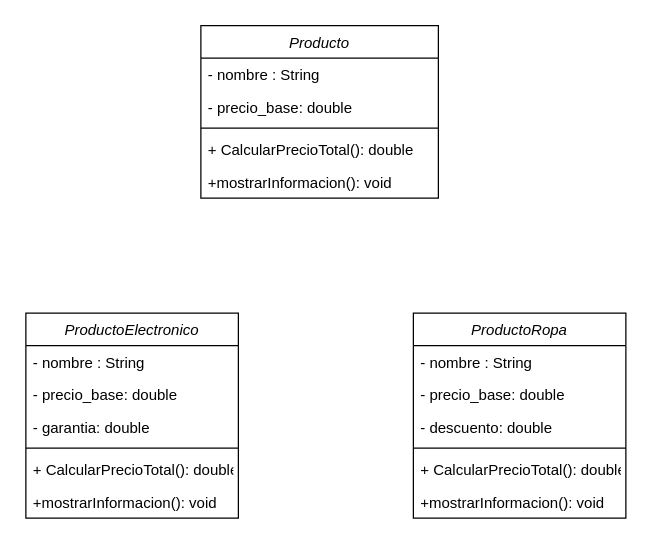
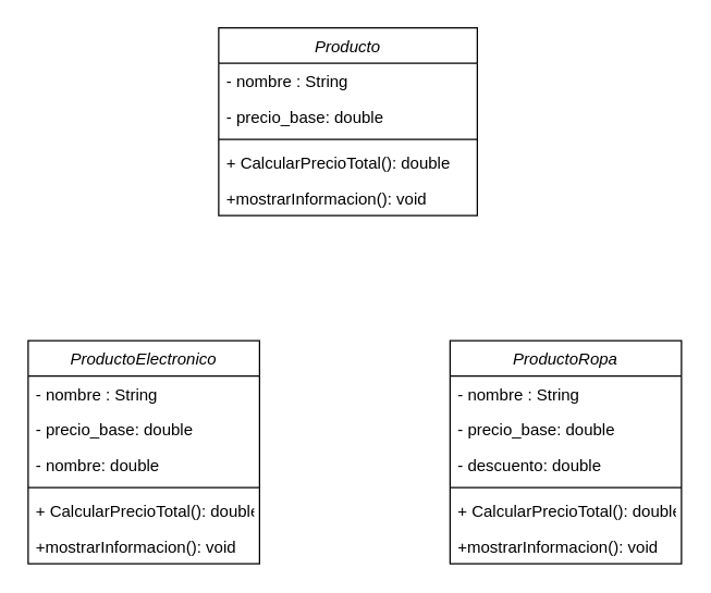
  <mxCell id="0" />
  <mxCell id="1" parent="0" />
  <mxCell id="2" value="Producto" style="swimlane;fontStyle=2;align=center;verticalAlign=top;childLayout=stackLayout;horizontal=1;startSize=26;horizontalStack=0;resizeParent=1;resizeLast=0;collapsible=1;marginBottom=0;rounded=0;shadow=0;strokeWidth=1;" vertex="1" parent="1"><mxGeometry x="160" y="20" width="190" height="138" as="geometry"><mxRectangle x="230" y="140" width="160" height="26" as="alternateBounds" /></mxGeometry></mxCell>
  <mxCell id="3" value="- nombre : String" style="text;align=left;verticalAlign=top;spacingLeft=4;spacingRight=4;overflow=hidden;rotatable=0;points=[[0,0.5],[1,0.5]];portConstraint=eastwest;" vertex="1" parent="2"><mxGeometry y="26" width="190" height="26" as="geometry" /></mxCell>
  <mxCell id="4" value="- precio_base: double" style="text;align=left;verticalAlign=top;spacingLeft=4;spacingRight=4;overflow=hidden;rotatable=0;points=[[0,0.5],[1,0.5]];portConstraint=eastwest;rounded=0;shadow=0;html=0;" vertex="1" parent="2"><mxGeometry y="52" width="190" height="26" as="geometry" /></mxCell>
  <mxCell id="5" value="" style="line;html=1;strokeWidth=1;align=left;verticalAlign=middle;spacingTop=-1;spacingLeft=3;spacingRight=3;rotatable=0;labelPosition=right;points=[];portConstraint=eastwest;" vertex="1" parent="2"><mxGeometry y="78" width="190" height="8" as="geometry" /></mxCell>
  <mxCell id="6" value="+ CalcularPrecioTotal(): double" style="text;align=left;verticalAlign=top;spacingLeft=4;spacingRight=4;overflow=hidden;rotatable=0;points=[[0,0.5],[1,0.5]];portConstraint=eastwest;" vertex="1" parent="2"><mxGeometry y="86" width="190" height="26" as="geometry" /></mxCell>
  <mxCell id="7" value="+mostrarInformacion(): void" style="text;align=left;verticalAlign=top;spacingLeft=4;spacingRight=4;overflow=hidden;rotatable=0;points=[[0,0.5],[1,0.5]];portConstraint=eastwest;" vertex="1" parent="2"><mxGeometry y="112" width="190" height="26" as="geometry" /></mxCell>
  <mxCell id="8" value="ProductoElectronico" style="swimlane;fontStyle=2;align=center;verticalAlign=top;childLayout=stackLayout;horizontal=1;startSize=26;horizontalStack=0;resizeParent=1;resizeLast=0;collapsible=1;marginBottom=0;rounded=0;shadow=0;strokeWidth=1;" vertex="1" parent="1"><mxGeometry x="20" y="250" width="170" height="164" as="geometry"><mxRectangle x="230" y="140" width="160" height="26" as="alternateBounds" /></mxGeometry></mxCell>
  <mxCell id="9" value="- nombre : String" style="text;align=left;verticalAlign=top;spacingLeft=4;spacingRight=4;overflow=hidden;rotatable=0;points=[[0,0.5],[1,0.5]];portConstraint=eastwest;" vertex="1" parent="8"><mxGeometry y="26" width="170" height="26" as="geometry" /></mxCell>
  <mxCell id="10" value="- precio_base: double" style="text;align=left;verticalAlign=top;spacingLeft=4;spacingRight=4;overflow=hidden;rotatable=0;points=[[0,0.5],[1,0.5]];portConstraint=eastwest;rounded=0;shadow=0;html=0;" vertex="1" parent="8"><mxGeometry y="52" width="170" height="26" as="geometry" /></mxCell>
- <mxCell id="11" value="- garantia: double" style="text;align=left;verticalAlign=top;spacingLeft=4;spacingRight=4;overflow=hidden;rotatable=0;points=[[0,0.5],[1,0.5]];portConstraint=eastwest;rounded=0;shadow=0;html=0;" vertex="1" parent="8"><mxGeometry y="78" width="170" height="26" as="geometry" /></mxCell>
+ <mxCell id="11" value="- nombre: double" style="text;align=left;verticalAlign=top;spacingLeft=4;spacingRight=4;overflow=hidden;rotatable=0;points=[[0,0.5],[1,0.5]];portConstraint=eastwest;rounded=0;shadow=0;html=0;" vertex="1" parent="8"><mxGeometry y="78" width="170" height="26" as="geometry" /></mxCell>
  <mxCell id="12" value="" style="line;html=1;strokeWidth=1;align=left;verticalAlign=middle;spacingTop=-1;spacingLeft=3;spacingRight=3;rotatable=0;labelPosition=right;points=[];portConstraint=eastwest;" vertex="1" parent="8"><mxGeometry y="104" width="170" height="8" as="geometry" /></mxCell>
  <mxCell id="13" value="+ CalcularPrecioTotal(): double" style="text;align=left;verticalAlign=top;spacingLeft=4;spacingRight=4;overflow=hidden;rotatable=0;points=[[0,0.5],[1,0.5]];portConstraint=eastwest;" vertex="1" parent="8"><mxGeometry y="112" width="170" height="26" as="geometry" /></mxCell>
  <mxCell id="14" value="+mostrarInformacion(): void" style="text;align=left;verticalAlign=top;spacingLeft=4;spacingRight=4;overflow=hidden;rotatable=0;points=[[0,0.5],[1,0.5]];portConstraint=eastwest;" vertex="1" parent="8"><mxGeometry y="138" width="170" height="26" as="geometry" /></mxCell>
  <mxCell id="15" value="ProductoRopa" style="swimlane;fontStyle=2;align=center;verticalAlign=top;childLayout=stackLayout;horizontal=1;startSize=26;horizontalStack=0;resizeParent=1;resizeLast=0;collapsible=1;marginBottom=0;rounded=0;shadow=0;strokeWidth=1;" vertex="1" parent="1"><mxGeometry x="330" y="250" width="170" height="164" as="geometry"><mxRectangle x="230" y="140" width="160" height="26" as="alternateBounds" /></mxGeometry></mxCell>
  <mxCell id="16" value="- nombre : String" style="text;align=left;verticalAlign=top;spacingLeft=4;spacingRight=4;overflow=hidden;rotatable=0;points=[[0,0.5],[1,0.5]];portConstraint=eastwest;" vertex="1" parent="15"><mxGeometry y="26" width="170" height="26" as="geometry" /></mxCell>
  <mxCell id="17" value="- precio_base: double" style="text;align=left;verticalAlign=top;spacingLeft=4;spacingRight=4;overflow=hidden;rotatable=0;points=[[0,0.5],[1,0.5]];portConstraint=eastwest;rounded=0;shadow=0;html=0;" vertex="1" parent="15"><mxGeometry y="52" width="170" height="26" as="geometry" /></mxCell>
  <mxCell id="18" value="- descuento: double" style="text;align=left;verticalAlign=top;spacingLeft=4;spacingRight=4;overflow=hidden;rotatable=0;points=[[0,0.5],[1,0.5]];portConstraint=eastwest;rounded=0;shadow=0;html=0;" vertex="1" parent="15"><mxGeometry y="78" width="170" height="26" as="geometry" /></mxCell>
  <mxCell id="19" value="" style="line;html=1;strokeWidth=1;align=left;verticalAlign=middle;spacingTop=-1;spacingLeft=3;spacingRight=3;rotatable=0;labelPosition=right;points=[];portConstraint=eastwest;" vertex="1" parent="15"><mxGeometry y="104" width="170" height="8" as="geometry" /></mxCell>
  <mxCell id="20" value="+ CalcularPrecioTotal(): double" style="text;align=left;verticalAlign=top;spacingLeft=4;spacingRight=4;overflow=hidden;rotatable=0;points=[[0,0.5],[1,0.5]];portConstraint=eastwest;" vertex="1" parent="15"><mxGeometry y="112" width="170" height="26" as="geometry" /></mxCell>
  <mxCell id="21" value="+mostrarInformacion(): void" style="text;align=left;verticalAlign=top;spacingLeft=4;spacingRight=4;overflow=hidden;rotatable=0;points=[[0,0.5],[1,0.5]];portConstraint=eastwest;" vertex="1" parent="15"><mxGeometry y="138" width="170" height="26" as="geometry" /></mxCell>
